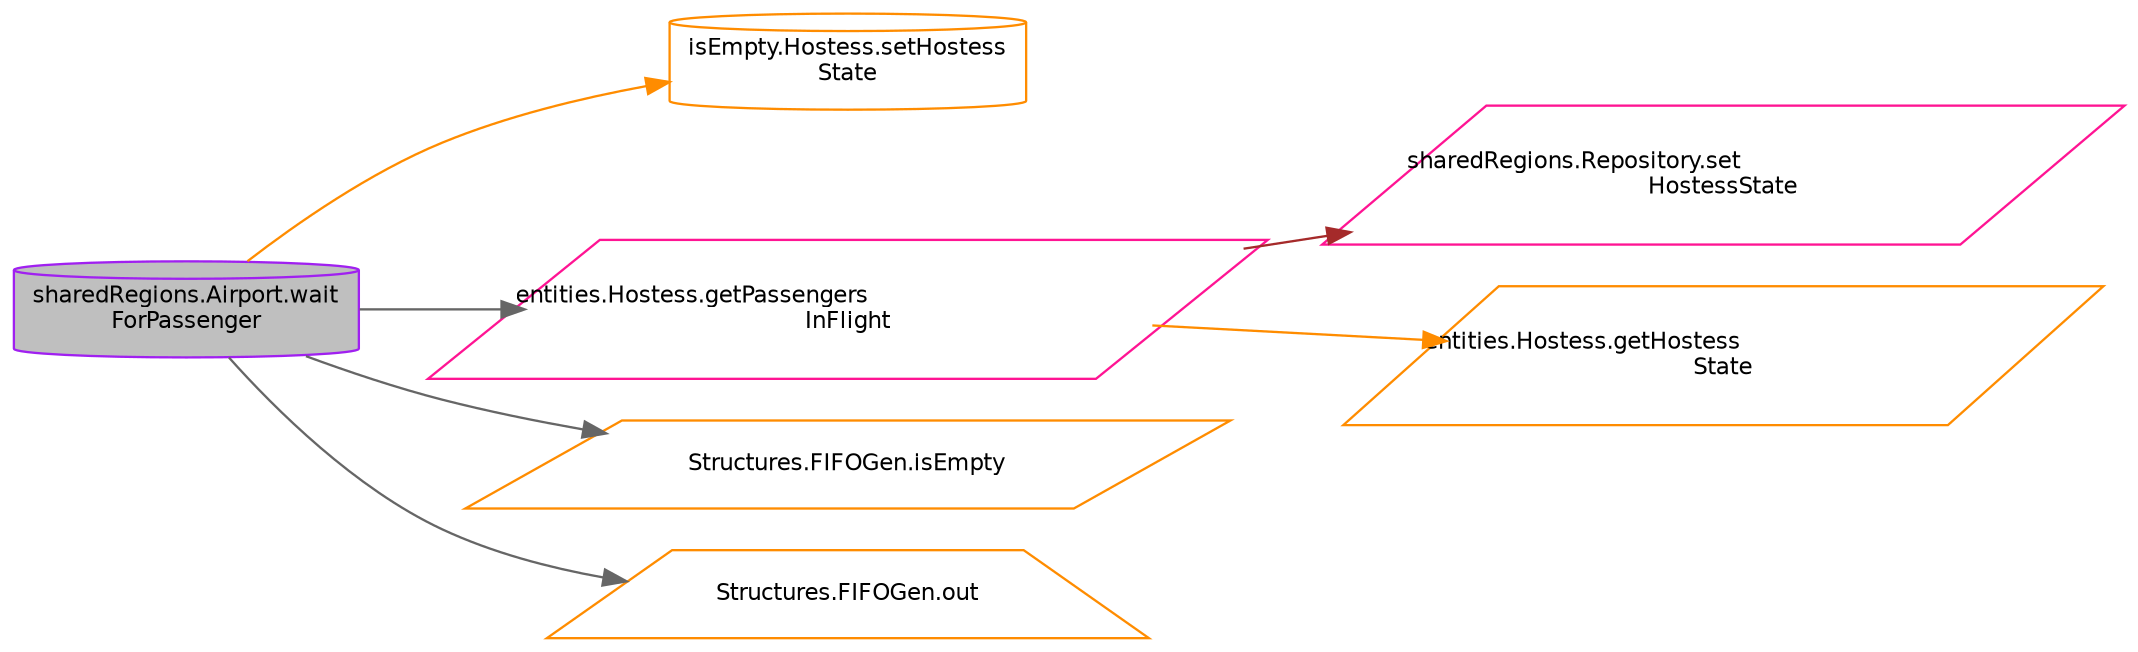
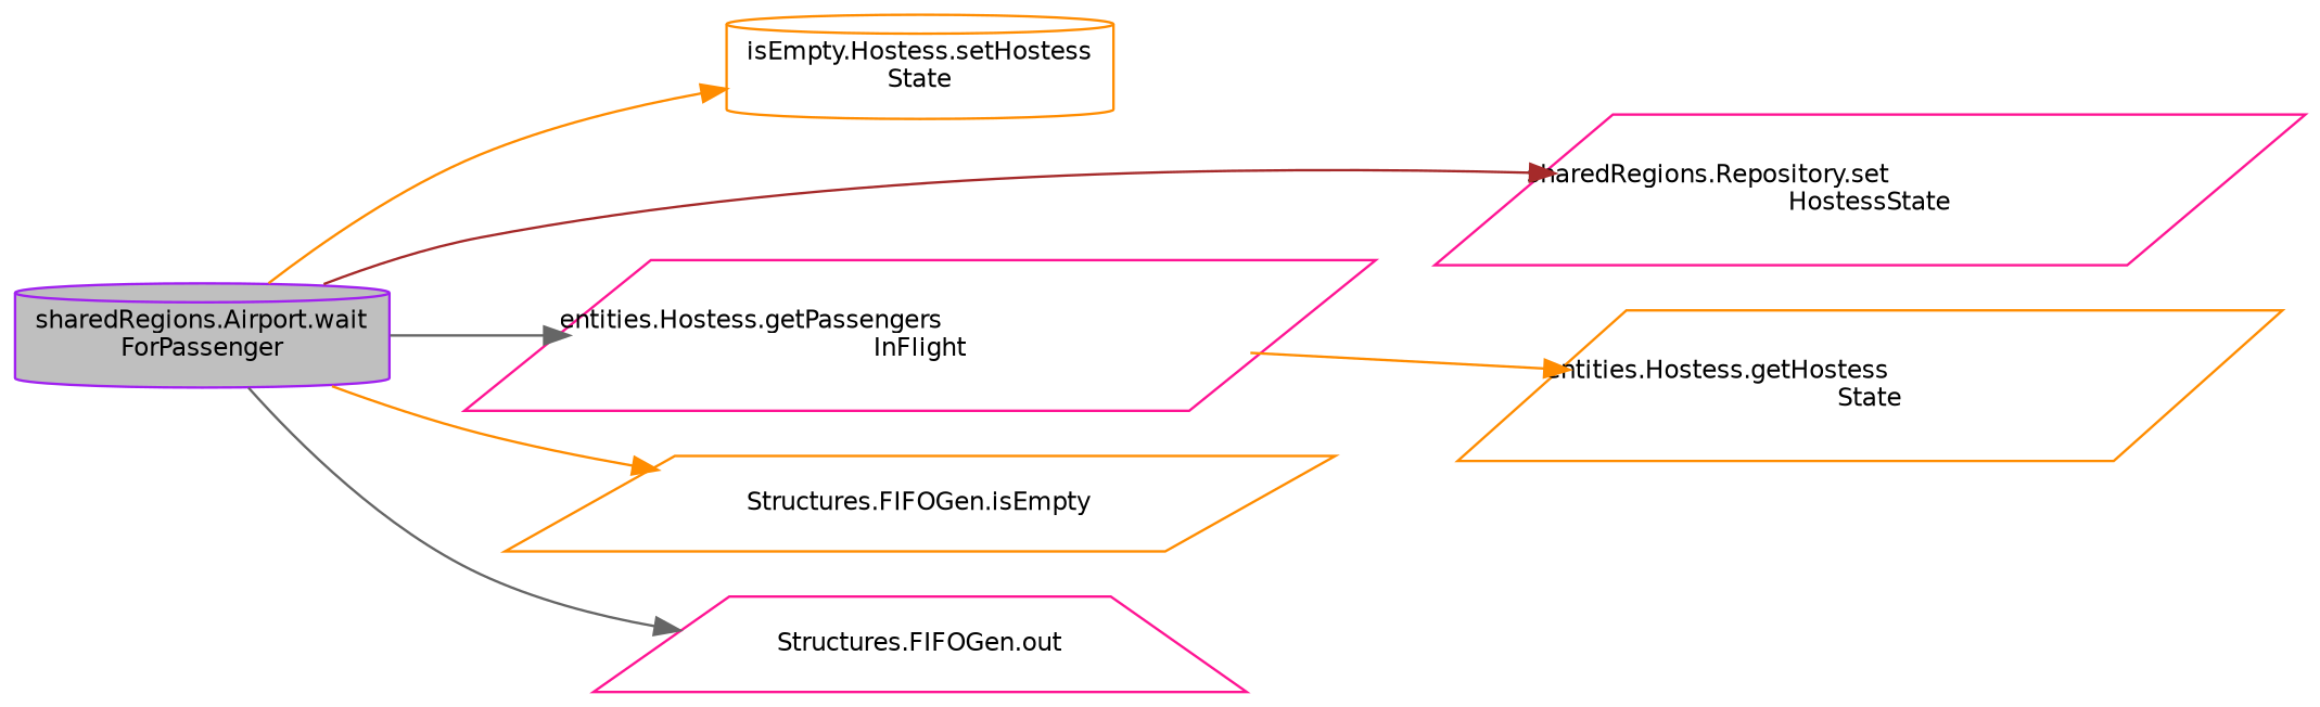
  digraph {
    rankdir=LR
    node [color=darkorange fillcolor=white fontname=Helvetica fontsize=10 shape=parallelogram style=filled]
    edge [color=gray40 fontname=Helvetica fontsize=10 labelfontname=Helvetica labelfontsize=10 style=solid]
    n1 [color=purple fillcolor=grey75 fontcolor=black height=0.2 label="sharedRegions.Airport.wait\lForPassenger" shape=cylinder width=0.4]
    n2 [height=0.2 label="isEmpty.Hostess.setHostess\lState" shape=cylinder width=0.4]
    n3 [color=deeppink height=0.2 label="sharedRegions.Repository.set\lHostessState" width=0.4]
    n4 [color=deeppink height=0.2 label="entities.Hostess.getPassengers\lInFlight" width=0.4]
    n5 [height=0.2 label="Structures.FIFOGen.isEmpty" width=0.4]
-   n6 [height=0.2 label="Structures.FIFOGen.out" shape=trapezium width=0.4]
+   n6 [color=deeppink height=0.2 label="Structures.FIFOGen.out" shape=trapezium width=0.4]
    n7 [height=0.2 label="entities.Hostess.getHostess\lState" width=0.4]
    n1 -> n2 [color=darkorange]
-   n4 -> n3 [color=brown]
+   n1 -> n3 [color=brown]
    n1 -> n4
-   n1 -> n5
+   n1 -> n5 [color=darkorange]
    n1 -> n6
    n4 -> n7 [color=darkorange]
  }
